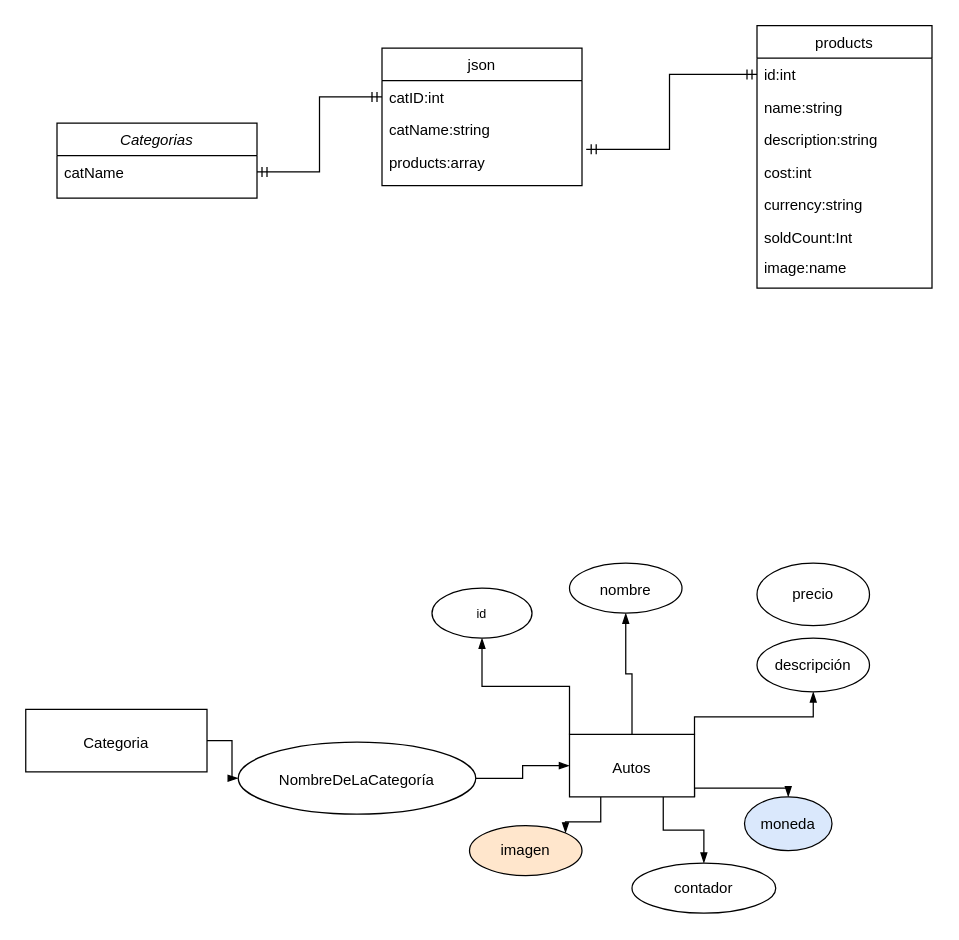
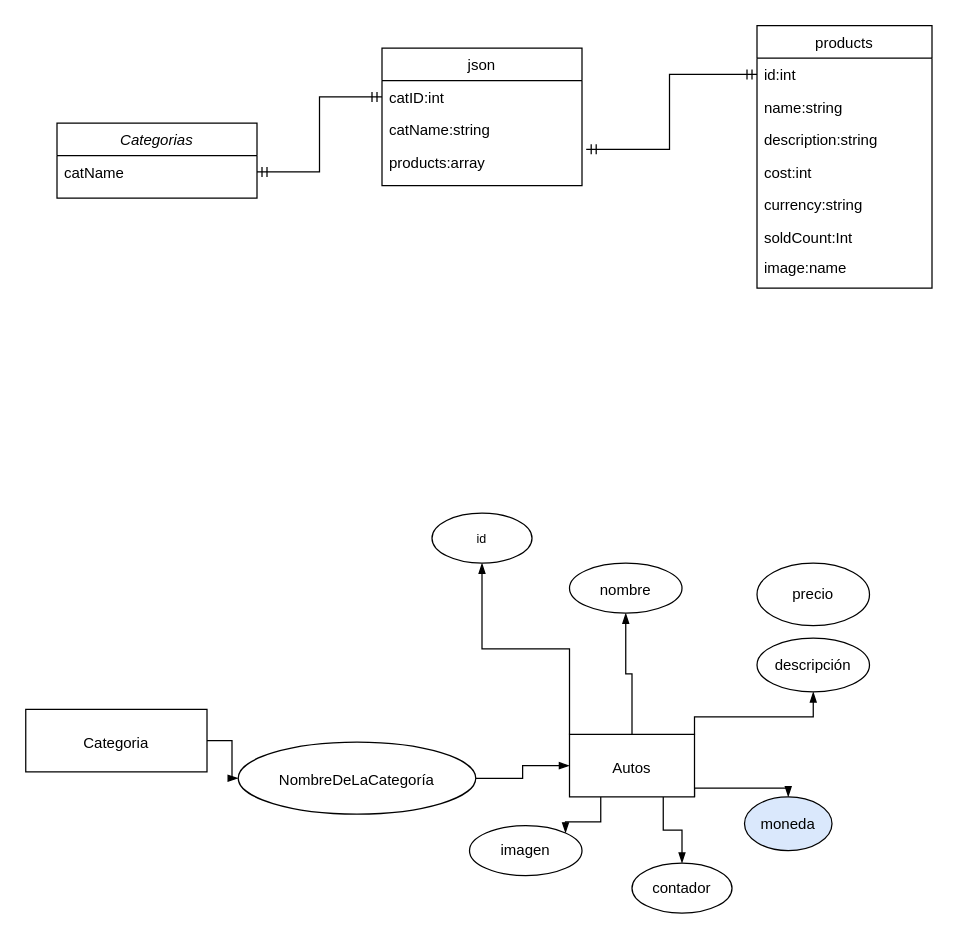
  <mxCell id="0" />
  <mxCell id="1" parent="0" />
  <mxCell id="2" value="Categorias" style="swimlane;fontStyle=2;align=center;verticalAlign=top;childLayout=stackLayout;horizontal=1;startSize=26;horizontalStack=0;resizeParent=1;resizeLast=0;collapsible=1;marginBottom=0;rounded=0;shadow=0;strokeWidth=1;" parent="1" vertex="1"><mxGeometry x="45" y="98" width="160" height="60" as="geometry"><mxRectangle x="230" y="140" width="160" height="26" as="alternateBounds" /></mxGeometry></mxCell>
  <mxCell id="3" value="catName" style="text;align=left;verticalAlign=top;spacingLeft=4;spacingRight=4;overflow=hidden;rotatable=0;points=[[0,0.5],[1,0.5]];portConstraint=eastwest;" parent="2" vertex="1"><mxGeometry y="26" width="160" height="26" as="geometry" /></mxCell>
  <mxCell id="4" value="json" style="swimlane;fontStyle=0;align=center;verticalAlign=top;childLayout=stackLayout;horizontal=1;startSize=26;horizontalStack=0;resizeParent=1;resizeLast=0;collapsible=1;marginBottom=0;rounded=0;shadow=0;strokeWidth=1;" parent="1" vertex="1"><mxGeometry x="305" y="38" width="160" height="110" as="geometry"><mxRectangle x="550" y="140" width="160" height="26" as="alternateBounds" /></mxGeometry></mxCell>
  <mxCell id="5" value="catID:int" style="text;align=left;verticalAlign=top;spacingLeft=4;spacingRight=4;overflow=hidden;rotatable=0;points=[[0,0.5],[1,0.5]];portConstraint=eastwest;" parent="4" vertex="1"><mxGeometry y="26" width="160" height="26" as="geometry" /></mxCell>
  <mxCell id="6" value="catName:string" style="text;align=left;verticalAlign=top;spacingLeft=4;spacingRight=4;overflow=hidden;rotatable=0;points=[[0,0.5],[1,0.5]];portConstraint=eastwest;rounded=0;shadow=0;html=0;" parent="4" vertex="1"><mxGeometry y="52" width="160" height="26" as="geometry" /></mxCell>
  <mxCell id="7" value="products:array" style="text;align=left;verticalAlign=top;spacingLeft=4;spacingRight=4;overflow=hidden;rotatable=0;points=[[0,0.5],[1,0.5]];portConstraint=eastwest;rounded=0;shadow=0;html=0;" parent="4" vertex="1"><mxGeometry y="78" width="160" height="26" as="geometry" /></mxCell>
  <mxCell id="8" style="edgeStyle=orthogonalEdgeStyle;rounded=0;orthogonalLoop=1;jettySize=auto;html=1;entryX=0.002;entryY=-0.092;entryDx=0;entryDy=0;entryPerimeter=0;endArrow=ERmandOne;endFill=0;exitX=1;exitY=0.5;exitDx=0;exitDy=0;strokeColor=none;" edge="1" parent="1" source="3" target="6"><mxGeometry relative="1" as="geometry"><mxPoint x="215" y="150" as="sourcePoint" /></mxGeometry></mxCell>
  <mxCell id="9" style="edgeStyle=orthogonalEdgeStyle;rounded=0;orthogonalLoop=1;jettySize=auto;html=1;entryX=0;entryY=0.5;entryDx=0;entryDy=0;endArrow=ERmandOne;endFill=0;strokeColor=#000000;startArrow=ERmandOne;startFill=0;" edge="1" parent="1" source="3" target="5"><mxGeometry relative="1" as="geometry" /></mxCell>
  <mxCell id="10" value="products" style="swimlane;fontStyle=0;align=center;verticalAlign=top;childLayout=stackLayout;horizontal=1;startSize=26;horizontalStack=0;resizeParent=1;resizeLast=0;collapsible=1;marginBottom=0;rounded=0;shadow=0;strokeWidth=1;" vertex="1" parent="1"><mxGeometry x="605" y="20" width="140" height="210" as="geometry"><mxRectangle x="550" y="140" width="160" height="26" as="alternateBounds" /></mxGeometry></mxCell>
  <mxCell id="11" value="id:int" style="text;align=left;verticalAlign=top;spacingLeft=4;spacingRight=4;overflow=hidden;rotatable=0;points=[[0,0.5],[1,0.5]];portConstraint=eastwest;" vertex="1" parent="10"><mxGeometry y="26" width="140" height="26" as="geometry" /></mxCell>
  <mxCell id="12" value="name:string" style="text;align=left;verticalAlign=top;spacingLeft=4;spacingRight=4;overflow=hidden;rotatable=0;points=[[0,0.5],[1,0.5]];portConstraint=eastwest;rounded=0;shadow=0;html=0;" vertex="1" parent="10"><mxGeometry y="52" width="140" height="26" as="geometry" /></mxCell>
  <mxCell id="13" value="description:string" style="text;align=left;verticalAlign=top;spacingLeft=4;spacingRight=4;overflow=hidden;rotatable=0;points=[[0,0.5],[1,0.5]];portConstraint=eastwest;rounded=0;shadow=0;html=0;" vertex="1" parent="10"><mxGeometry y="78" width="140" height="26" as="geometry" /></mxCell>
  <mxCell id="14" value="cost:int" style="text;align=left;verticalAlign=top;spacingLeft=4;spacingRight=4;overflow=hidden;rotatable=0;points=[[0,0.5],[1,0.5]];portConstraint=eastwest;rounded=0;shadow=0;html=0;" vertex="1" parent="10"><mxGeometry y="104" width="140" height="26" as="geometry" /></mxCell>
  <mxCell id="15" value="currency:string" style="text;align=left;verticalAlign=top;spacingLeft=4;spacingRight=4;overflow=hidden;rotatable=0;points=[[0,0.5],[1,0.5]];portConstraint=eastwest;rounded=0;shadow=0;html=0;" vertex="1" parent="10"><mxGeometry y="130" width="140" height="26" as="geometry" /></mxCell>
  <mxCell id="16" value="soldCount:Int" style="text;align=left;verticalAlign=top;spacingLeft=4;spacingRight=4;overflow=hidden;rotatable=0;points=[[0,0.5],[1,0.5]];portConstraint=eastwest;rounded=0;shadow=0;html=0;" vertex="1" parent="10"><mxGeometry y="156" width="140" height="24" as="geometry" /></mxCell>
  <mxCell id="17" value="image:name" style="text;align=left;verticalAlign=top;spacingLeft=4;spacingRight=4;overflow=hidden;rotatable=0;points=[[0,0.5],[1,0.5]];portConstraint=eastwest;rounded=0;shadow=0;html=0;" vertex="1" parent="10"><mxGeometry y="180" width="140" height="26" as="geometry" /></mxCell>
  <mxCell id="18" style="edgeStyle=orthogonalEdgeStyle;rounded=0;orthogonalLoop=1;jettySize=auto;html=1;entryX=0.002;entryY=-0.092;entryDx=0;entryDy=0;entryPerimeter=0;endArrow=ERmandOne;endFill=0;exitX=1;exitY=0.5;exitDx=0;exitDy=0;strokeColor=none;" edge="1" parent="1" target="12"><mxGeometry relative="1" as="geometry"><mxPoint x="505" y="119" as="sourcePoint" /></mxGeometry></mxCell>
  <mxCell id="19" style="edgeStyle=orthogonalEdgeStyle;rounded=0;orthogonalLoop=1;jettySize=auto;html=1;entryX=0;entryY=0.5;entryDx=0;entryDy=0;endArrow=ERmandOne;endFill=0;strokeColor=#000000;startArrow=ERmandOne;startFill=0;exitX=1.021;exitY=0.115;exitDx=0;exitDy=0;exitPerimeter=0;" edge="1" parent="1" target="11" source="7"><mxGeometry relative="1" as="geometry"><mxPoint x="505" y="119" as="sourcePoint" /></mxGeometry></mxCell>
  <mxCell id="20" value="" style="edgeStyle=orthogonalEdgeStyle;rounded=0;orthogonalLoop=1;jettySize=auto;html=1;fontSize=12;startArrow=none;startFill=0;endArrow=blockThin;endFill=1;strokeColor=#000000;" edge="1" parent="1" source="21" target="23"><mxGeometry relative="1" as="geometry" /></mxCell>
  <mxCell id="21" value="&lt;font style=&quot;font-size: 12px;&quot;&gt;Categoria&lt;/font&gt;" style="rounded=0;whiteSpace=wrap;html=1;fontSize=18;" vertex="1" parent="1"><mxGeometry x="20" y="567" width="145" height="50" as="geometry" /></mxCell>
  <mxCell id="22" value="" style="edgeStyle=orthogonalEdgeStyle;rounded=0;orthogonalLoop=1;jettySize=auto;html=1;fontSize=12;startArrow=none;startFill=0;endArrow=blockThin;endFill=1;strokeColor=#000000;" edge="1" parent="1" source="23" target="30"><mxGeometry relative="1" as="geometry" /></mxCell>
  <mxCell id="23" value="&lt;font style=&quot;font-size: 12px;&quot;&gt;NombreDeLaCategoría&lt;/font&gt;" style="ellipse;whiteSpace=wrap;html=1;fontSize=18;rounded=0;" vertex="1" parent="1"><mxGeometry x="190" y="593.25" width="190" height="57.5" as="geometry" /></mxCell>
  <mxCell id="24" value="" style="edgeStyle=orthogonalEdgeStyle;rounded=0;orthogonalLoop=1;jettySize=auto;html=1;fontSize=12;startArrow=none;startFill=0;endArrow=blockThin;endFill=1;strokeColor=#000000;" edge="1" parent="1" source="30" target="31"><mxGeometry relative="1" as="geometry" /></mxCell>
  <mxCell id="25" style="edgeStyle=orthogonalEdgeStyle;rounded=0;orthogonalLoop=1;jettySize=auto;html=1;exitX=0;exitY=0;exitDx=0;exitDy=0;entryX=0.5;entryY=1;entryDx=0;entryDy=0;fontSize=12;startArrow=none;startFill=0;endArrow=blockThin;endFill=1;strokeColor=#000000;" edge="1" parent="1" source="30" target="32"><mxGeometry relative="1" as="geometry" /></mxCell>
  <mxCell id="26" style="edgeStyle=orthogonalEdgeStyle;rounded=0;orthogonalLoop=1;jettySize=auto;html=1;exitX=1;exitY=0;exitDx=0;exitDy=0;entryX=0.5;entryY=1;entryDx=0;entryDy=0;fontSize=12;startArrow=none;startFill=0;endArrow=blockThin;endFill=1;strokeColor=#000000;" edge="1" parent="1" source="30" target="34"><mxGeometry relative="1" as="geometry"><Array as="points"><mxPoint x="555" y="573" /><mxPoint x="650" y="573" /></Array></mxGeometry></mxCell>
  <mxCell id="27" style="edgeStyle=orthogonalEdgeStyle;rounded=0;orthogonalLoop=1;jettySize=auto;html=1;exitX=1;exitY=1;exitDx=0;exitDy=0;fontSize=12;startArrow=none;startFill=0;endArrow=blockThin;endFill=1;strokeColor=#000000;" edge="1" parent="1" source="30" target="35"><mxGeometry relative="1" as="geometry"><Array as="points"><mxPoint x="555" y="630" /><mxPoint x="630" y="630" /></Array></mxGeometry></mxCell>
  <mxCell id="28" style="edgeStyle=orthogonalEdgeStyle;rounded=0;orthogonalLoop=1;jettySize=auto;html=1;exitX=0.75;exitY=1;exitDx=0;exitDy=0;entryX=0.5;entryY=0;entryDx=0;entryDy=0;fontSize=12;startArrow=none;startFill=0;endArrow=blockThin;endFill=1;strokeColor=#000000;" edge="1" parent="1" source="30" target="37"><mxGeometry relative="1" as="geometry" /></mxCell>
  <mxCell id="29" style="edgeStyle=orthogonalEdgeStyle;rounded=0;orthogonalLoop=1;jettySize=auto;html=1;exitX=0.25;exitY=1;exitDx=0;exitDy=0;entryX=1;entryY=0;entryDx=0;entryDy=0;fontSize=12;startArrow=none;startFill=0;endArrow=blockThin;endFill=1;strokeColor=#000000;" edge="1" parent="1" source="30" target="36"><mxGeometry relative="1" as="geometry" /></mxCell>
  <mxCell id="30" value="&lt;font style=&quot;font-size: 12px;&quot;&gt;Autos&lt;/font&gt;" style="whiteSpace=wrap;html=1;fontSize=18;rounded=0;" vertex="1" parent="1"><mxGeometry x="455" y="587" width="100" height="50" as="geometry" /></mxCell>
  <mxCell id="31" value="&lt;font style=&quot;font-size: 12px;&quot;&gt;nombre&lt;/font&gt;" style="ellipse;whiteSpace=wrap;html=1;fontSize=18;rounded=0;" vertex="1" parent="1"><mxGeometry x="455" y="450" width="90" height="40" as="geometry" /></mxCell>
- <mxCell id="32" value="&lt;font size=&quot;1&quot;&gt;id&lt;/font&gt;" style="ellipse;whiteSpace=wrap;html=1;fontSize=12;" vertex="1" parent="1"><mxGeometry x="345" y="470" width="80" height="40" as="geometry" /></mxCell>
+ <mxCell id="32" value="&lt;font size=&quot;1&quot;&gt;id&lt;/font&gt;" style="ellipse;whiteSpace=wrap;html=1;fontSize=12;" vertex="1" parent="1"><mxGeometry x="345" y="410" width="80" height="40" as="geometry" /></mxCell>
  <mxCell id="33" value="precio" style="ellipse;whiteSpace=wrap;html=1;fontSize=12;" vertex="1" parent="1"><mxGeometry x="605" y="450" width="90" height="50" as="geometry" /></mxCell>
  <mxCell id="34" value="descripción" style="ellipse;whiteSpace=wrap;html=1;fontSize=12;" vertex="1" parent="1"><mxGeometry x="605" y="510" width="90" height="43" as="geometry" /></mxCell>
  <mxCell id="35" value="moneda" style="ellipse;whiteSpace=wrap;html=1;fontSize=12;fillColor=#dae8fc;" vertex="1" parent="1"><mxGeometry x="595" y="637" width="70" height="43" as="geometry" /></mxCell>
- <mxCell id="36" value="imagen" style="ellipse;whiteSpace=wrap;html=1;fontSize=12;fillColor=#ffe6cc;" vertex="1" parent="1"><mxGeometry x="375" y="660" width="90" height="40" as="geometry" /></mxCell>
- <mxCell id="37" value="contador" style="ellipse;whiteSpace=wrap;html=1;fontSize=12;" vertex="1" parent="1"><mxGeometry x="505" y="690" width="115" height="40" as="geometry" /></mxCell>
+ <mxCell id="36" value="imagen" style="ellipse;whiteSpace=wrap;html=1;fontSize=12;" vertex="1" parent="1"><mxGeometry x="375" y="660" width="90" height="40" as="geometry" /></mxCell>
+ <mxCell id="37" value="contador" style="ellipse;whiteSpace=wrap;html=1;fontSize=12;" vertex="1" parent="1"><mxGeometry x="505" y="690" width="80" height="40" as="geometry" /></mxCell>
